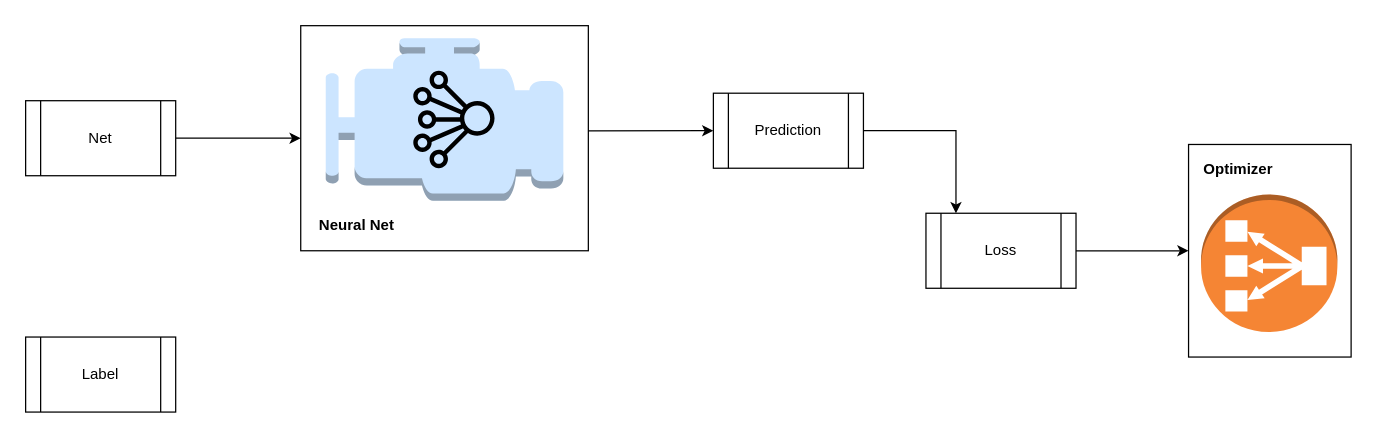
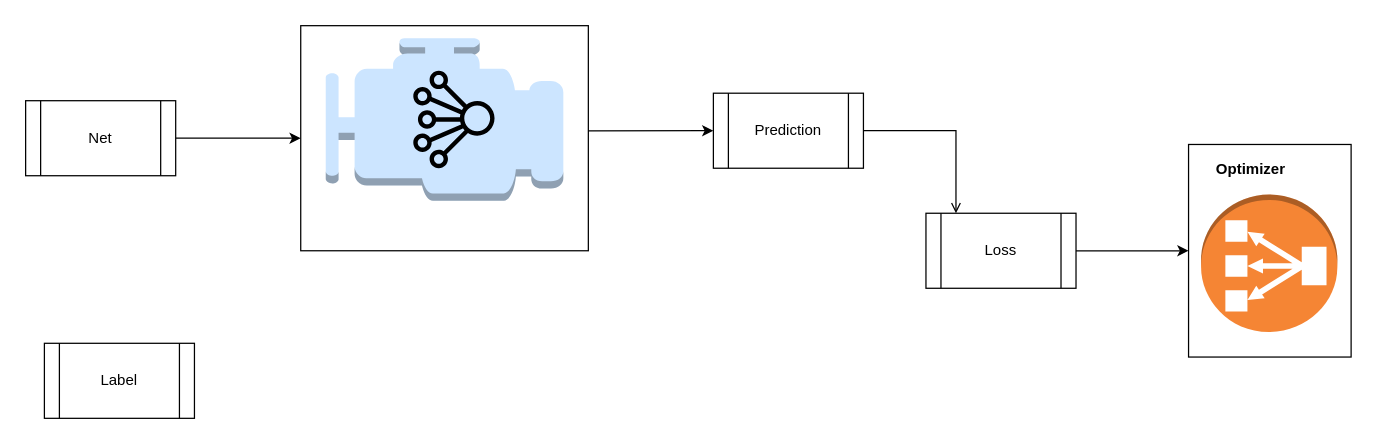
  <mxCell id="0" />
  <mxCell id="1" parent="0" />
  <mxCell id="2" value="" style="rounded=0;whiteSpace=wrap;html=1;fillColor=#ffffff;gradientColor=none;" parent="1" vertex="1"><mxGeometry x="240" y="20" width="230" height="180" as="geometry" /></mxCell>
  <mxCell id="3" style="edgeStyle=orthogonalEdgeStyle;rounded=0;orthogonalLoop=1;jettySize=auto;html=1;exitX=1;exitY=0.5;exitDx=0;exitDy=0;strokeColor=#000000;strokeWidth=1;" edge="1" parent="1" source="4" target="2"><mxGeometry relative="1" as="geometry" /></mxCell>
  <mxCell id="4" value="Net" style="shape=process;whiteSpace=wrap;html=1;backgroundOutline=1;strokeWidth=1;" parent="1" vertex="1"><mxGeometry x="20" y="80" width="120" height="60" as="geometry" /></mxCell>
  <mxCell id="5" value="" style="outlineConnect=0;dashed=0;verticalLabelPosition=bottom;verticalAlign=top;align=center;html=1;shape=mxgraph.aws3.emr_engine;fillColor=#CCE5FF;strokeColor=#b85450;" parent="1" vertex="1"><mxGeometry x="260" y="30" width="190" height="130" as="geometry" /></mxCell>
  <mxCell id="6" value="" style="outlineConnect=0;fontColor=#232F3E;gradientColor=none;fillColor=#000000;strokeColor=none;dashed=0;verticalLabelPosition=bottom;verticalAlign=top;align=center;html=1;fontSize=12;fontStyle=0;aspect=fixed;pointerEvents=1;shape=mxgraph.aws4.iot_analytics_channel;" parent="1" vertex="1"><mxGeometry x="330" y="56" width="65" height="78" as="geometry" /></mxCell>
- <mxCell id="7" style="edgeStyle=orthogonalEdgeStyle;rounded=0;orthogonalLoop=1;jettySize=auto;html=1;exitX=1;exitY=0.5;exitDx=0;exitDy=0;entryX=0.2;entryY=0;entryDx=0;entryDy=0;strokeColor=#000000;strokeWidth=1;entryPerimeter=0;" edge="1" parent="1" source="8" target="13"><mxGeometry relative="1" as="geometry" /></mxCell>
+ <mxCell id="7" style="edgeStyle=orthogonalEdgeStyle;rounded=0;orthogonalLoop=1;jettySize=auto;html=1;exitX=1;exitY=0.5;exitDx=0;exitDy=0;entryX=0.2;entryY=0;entryDx=0;entryDy=0;strokeColor=#000000;strokeWidth=1;entryPerimeter=0;endArrow=open;" edge="1" parent="1" source="8" target="13"><mxGeometry relative="1" as="geometry" /></mxCell>
  <mxCell id="8" value="Prediction" style="shape=process;whiteSpace=wrap;html=1;backgroundOutline=1;strokeWidth=1;" parent="1" vertex="1"><mxGeometry x="570" y="74" width="120" height="60" as="geometry" /></mxCell>
- <mxCell id="9" value="&lt;b&gt;Neural Net&lt;/b&gt;" style="text;html=1;strokeColor=none;fillColor=none;align=center;verticalAlign=middle;whiteSpace=wrap;rounded=0;" parent="1" vertex="1"><mxGeometry x="250" y="170" width="70" height="20" as="geometry" /></mxCell>
  <mxCell id="10" value="" style="endArrow=classic;html=1;strokeWidth=1;entryX=0;entryY=0.5;entryDx=0;entryDy=0;exitX=1;exitY=0.467;exitDx=0;exitDy=0;exitPerimeter=0;fillColor=#dae8fc;strokeColor=#000000;" parent="1" source="2" target="8" edge="1"><mxGeometry width="50" height="50" relative="1" as="geometry"><mxPoint x="500" y="295.5" as="sourcePoint" /><mxPoint x="610" y="295.5" as="targetPoint" /></mxGeometry></mxCell>
- <mxCell id="11" value="Label" style="shape=process;whiteSpace=wrap;html=1;backgroundOutline=1;strokeWidth=1;" vertex="1" parent="1"><mxGeometry x="20" y="269" width="120" height="60" as="geometry" /></mxCell>
+ <mxCell id="11" value="Label" style="shape=process;whiteSpace=wrap;html=1;backgroundOutline=1;strokeWidth=1;" vertex="1" parent="1"><mxGeometry x="35" y="274" width="120" height="60" as="geometry" /></mxCell>
  <mxCell id="12" style="edgeStyle=orthogonalEdgeStyle;rounded=0;orthogonalLoop=1;jettySize=auto;html=1;exitX=1;exitY=0.5;exitDx=0;exitDy=0;entryX=0;entryY=0.5;entryDx=0;entryDy=0;strokeColor=#000000;strokeWidth=1;" edge="1" parent="1" source="13" target="14"><mxGeometry relative="1" as="geometry" /></mxCell>
  <mxCell id="13" value="Loss" style="shape=process;whiteSpace=wrap;html=1;backgroundOutline=1;strokeWidth=1;" vertex="1" parent="1"><mxGeometry x="740" y="170" width="120" height="60" as="geometry" /></mxCell>
  <mxCell id="14" value="" style="rounded=0;whiteSpace=wrap;html=1;strokeWidth=1;fillColor=#ffffff;gradientColor=none;" vertex="1" parent="1"><mxGeometry x="950" y="115" width="130" height="170" as="geometry" /></mxCell>
  <mxCell id="15" value="" style="outlineConnect=0;dashed=0;verticalLabelPosition=bottom;verticalAlign=top;align=center;html=1;shape=mxgraph.aws3.classic_load_balancer;fillColor=#F58534;gradientColor=none;strokeWidth=2;rotation=-180;" vertex="1" parent="1"><mxGeometry x="960" y="155" width="109" height="110" as="geometry" /></mxCell>
- <mxCell id="16" value="&lt;b&gt;Optimizer&lt;/b&gt;" style="text;html=1;strokeColor=none;fillColor=none;align=center;verticalAlign=middle;whiteSpace=wrap;rounded=0;" vertex="1" parent="1"><mxGeometry x="970" y="125" width="40" height="20" as="geometry" /></mxCell>
+ <mxCell id="16" value="&lt;b&gt;Optimizer&lt;/b&gt;" style="text;html=1;strokeColor=none;fillColor=none;align=center;verticalAlign=middle;whiteSpace=wrap;rounded=0;" vertex="1" parent="1"><mxGeometry x="980" y="125" width="40" height="20" as="geometry" /></mxCell>
